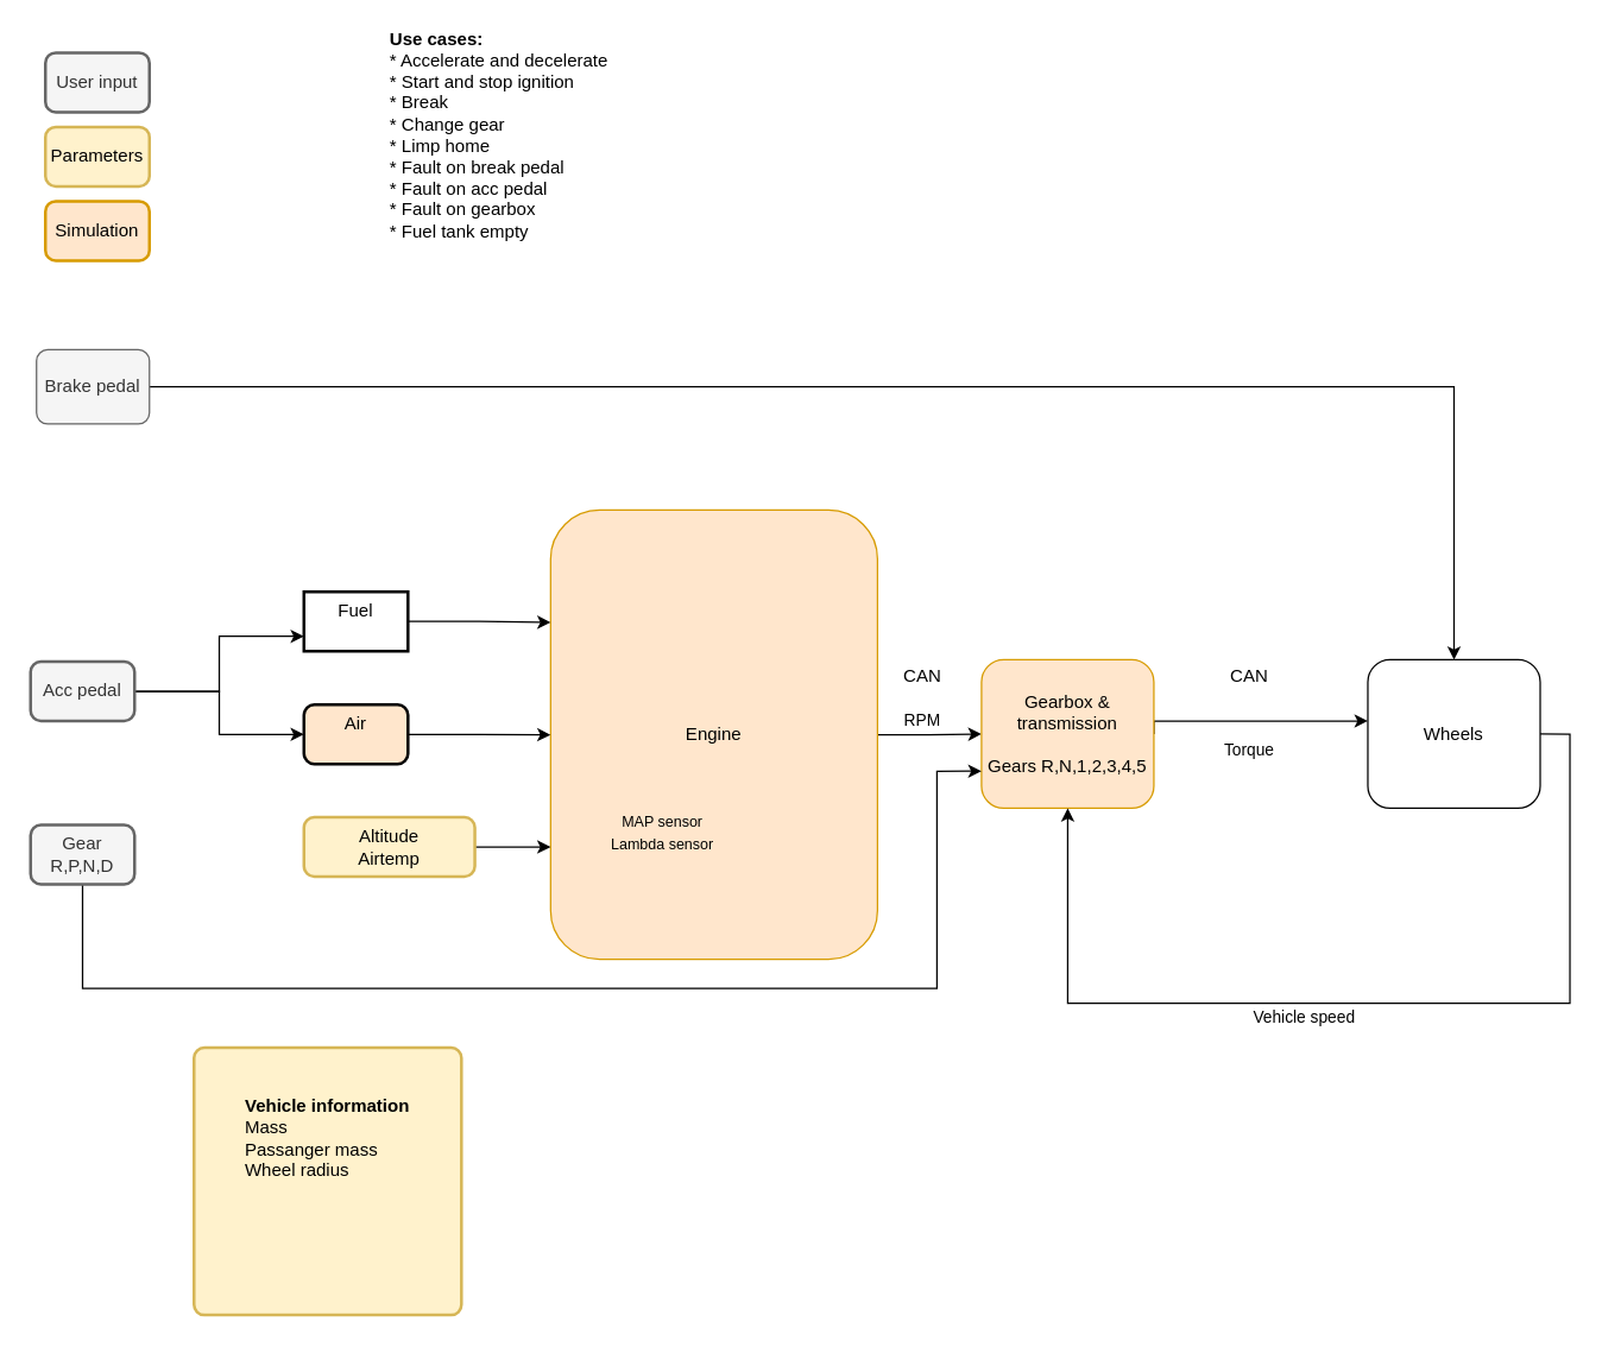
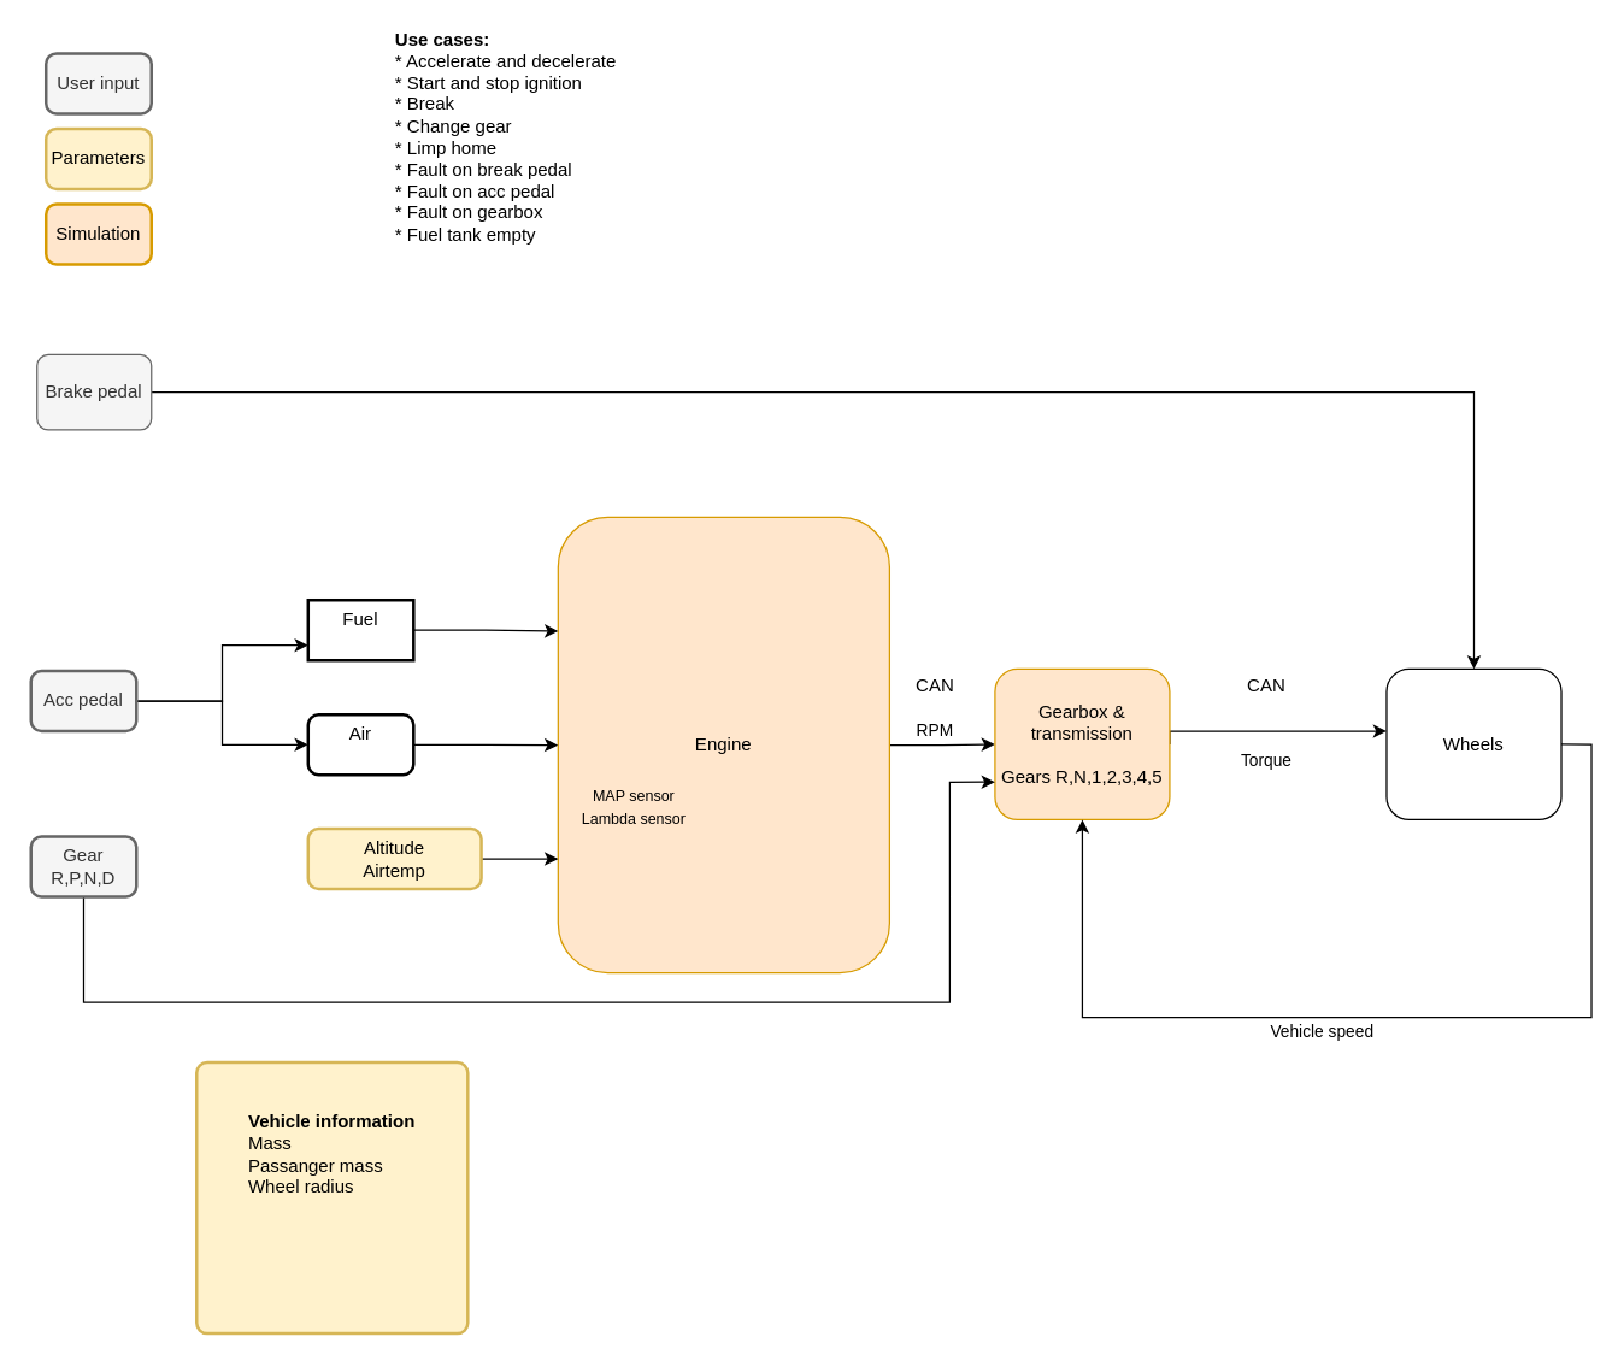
  <mxCell id="0" />
  <mxCell id="1" parent="0" />
  <mxCell id="2" style="edgeStyle=orthogonalEdgeStyle;rounded=0;orthogonalLoop=1;jettySize=auto;html=1;entryX=0;entryY=0.5;entryDx=0;entryDy=0;" edge="1" parent="1" source="4" target="13"><mxGeometry relative="1" as="geometry"><mxPoint x="630" y="495" as="targetPoint" /><Array as="points" /></mxGeometry></mxCell>
  <mxCell id="3" value="RPM" style="edgeLabel;html=1;align=center;verticalAlign=middle;resizable=0;points=[];" vertex="1" connectable="0" parent="2"><mxGeometry x="-0.173" y="-2" relative="1" as="geometry"><mxPoint y="-12" as="offset" /></mxGeometry></mxCell>
  <mxCell id="4" value="Engine" style="rounded=1;whiteSpace=wrap;html=1;fontSize=12;glass=0;strokeWidth=1;shadow=0;fillColor=#ffe6cc;strokeColor=#d79b00;" parent="1" vertex="1"><mxGeometry x="370" y="343" width="220" height="302.5" as="geometry" /></mxCell>
  <mxCell id="5" style="edgeStyle=orthogonalEdgeStyle;rounded=0;orthogonalLoop=1;jettySize=auto;html=1;entryX=0;entryY=0.25;entryDx=0;entryDy=0;" edge="1" parent="1" source="6" target="4"><mxGeometry relative="1" as="geometry"><mxPoint x="360" y="465" as="targetPoint" /></mxGeometry></mxCell>
  <mxCell id="6" value="&lt;div&gt;Fuel&lt;/div&gt;&lt;div&gt;&lt;br&gt;&lt;/div&gt;" style="whiteSpace=wrap;html=1;absoluteArcSize=1;arcSize=14;strokeWidth=2;rounded=0;" vertex="1" parent="1"><mxGeometry x="204" y="398" width="70" height="40" as="geometry" /></mxCell>
  <mxCell id="7" style="edgeStyle=orthogonalEdgeStyle;rounded=0;orthogonalLoop=1;jettySize=auto;html=1;entryX=0;entryY=0.75;entryDx=0;entryDy=0;exitX=1;exitY=0.5;exitDx=0;exitDy=0;" edge="1" parent="1" source="9" target="6"><mxGeometry relative="1" as="geometry" /></mxCell>
  <mxCell id="8" style="edgeStyle=orthogonalEdgeStyle;rounded=0;orthogonalLoop=1;jettySize=auto;html=1;exitX=1;exitY=0.5;exitDx=0;exitDy=0;" edge="1" parent="1" source="9" target="11"><mxGeometry relative="1" as="geometry" /></mxCell>
  <mxCell id="9" value="Acc pedal" style="rounded=1;whiteSpace=wrap;html=1;absoluteArcSize=1;arcSize=14;strokeWidth=2;fillColor=#f5f5f5;strokeColor=#666666;fontColor=#333333;" vertex="1" parent="1"><mxGeometry x="20" y="445" width="70" height="40" as="geometry" /></mxCell>
  <mxCell id="10" style="edgeStyle=orthogonalEdgeStyle;rounded=0;orthogonalLoop=1;jettySize=auto;html=1;" edge="1" parent="1" source="11" target="4"><mxGeometry relative="1" as="geometry" /></mxCell>
- <mxCell id="11" value="&lt;div&gt;Air&lt;/div&gt;&lt;div&gt;&lt;br&gt;&lt;/div&gt;" style="rounded=1;whiteSpace=wrap;html=1;absoluteArcSize=1;arcSize=14;strokeWidth=2;fillColor=#ffe6cc;" vertex="1" parent="1"><mxGeometry x="204" y="474" width="70" height="40" as="geometry" /></mxCell>
+ <mxCell id="11" value="&lt;div&gt;Air&lt;/div&gt;&lt;div&gt;&lt;br&gt;&lt;/div&gt;" style="rounded=1;whiteSpace=wrap;html=1;absoluteArcSize=1;arcSize=14;strokeWidth=2;" vertex="1" parent="1"><mxGeometry x="204" y="474" width="70" height="40" as="geometry" /></mxCell>
  <mxCell id="12" value="Torque" style="edgeStyle=orthogonalEdgeStyle;rounded=0;orthogonalLoop=1;jettySize=auto;html=1;exitX=1;exitY=0.5;exitDx=0;exitDy=0;" edge="1" parent="1" source="13" target="16"><mxGeometry x="-0.048" y="-20" relative="1" as="geometry"><mxPoint x="860" y="495" as="targetPoint" /><Array as="points"><mxPoint x="776" y="485" /></Array><mxPoint as="offset" /></mxGeometry></mxCell>
  <mxCell id="13" value="&lt;div&gt;Gearbox &amp;amp; transmission&lt;/div&gt;&lt;div&gt;&lt;br&gt;&lt;/div&gt;&lt;div&gt;Gears R,N,1,2,3,4,5&lt;br&gt;&lt;/div&gt;" style="rounded=1;whiteSpace=wrap;html=1;fontSize=12;glass=0;strokeWidth=1;shadow=0;fillColor=#ffe6cc;strokeColor=#d79b00;" vertex="1" parent="1"><mxGeometry x="660" y="443.75" width="116" height="100" as="geometry" /></mxCell>
  <mxCell id="14" style="edgeStyle=orthogonalEdgeStyle;rounded=0;orthogonalLoop=1;jettySize=auto;html=1;exitX=1;exitY=0.5;exitDx=0;exitDy=0;entryX=0.5;entryY=1;entryDx=0;entryDy=0;" edge="1" parent="1" source="16" target="13"><mxGeometry relative="1" as="geometry"><mxPoint x="910" y="695" as="targetPoint" /><Array as="points"><mxPoint x="1056" y="494" /><mxPoint x="1056" y="675" /><mxPoint x="718" y="675" /></Array></mxGeometry></mxCell>
  <mxCell id="15" value="Vehicle speed" style="edgeLabel;html=1;align=center;verticalAlign=middle;resizable=0;points=[];" vertex="1" connectable="0" parent="14"><mxGeometry x="0.136" y="-1" relative="1" as="geometry"><mxPoint y="10" as="offset" /></mxGeometry></mxCell>
  <mxCell id="16" value="Wheels" style="rounded=1;whiteSpace=wrap;html=1;fontSize=12;glass=0;strokeWidth=1;shadow=0;" vertex="1" parent="1"><mxGeometry x="920" y="443.75" width="116" height="100" as="geometry" /></mxCell>
  <mxCell id="17" style="edgeStyle=orthogonalEdgeStyle;rounded=0;orthogonalLoop=1;jettySize=auto;html=1;" edge="1" parent="1" source="18" target="16"><mxGeometry relative="1" as="geometry" /></mxCell>
  <mxCell id="18" value="Brake pedal" style="rounded=1;whiteSpace=wrap;html=1;fontSize=12;glass=0;strokeWidth=1;shadow=0;fillColor=#f5f5f5;strokeColor=#666666;fontColor=#333333;" vertex="1" parent="1"><mxGeometry x="24" y="235" width="76" height="50" as="geometry" /></mxCell>
  <mxCell id="19" style="edgeStyle=orthogonalEdgeStyle;rounded=0;orthogonalLoop=1;jettySize=auto;html=1;entryX=0;entryY=0.75;entryDx=0;entryDy=0;" edge="1" parent="1" source="20" target="13"><mxGeometry relative="1" as="geometry"><Array as="points"><mxPoint x="55" y="665" /><mxPoint x="630" y="665" /><mxPoint x="630" y="519" /></Array></mxGeometry></mxCell>
  <mxCell id="20" value="&lt;div&gt;Gear&lt;/div&gt;&lt;div&gt;R,P,N,D&lt;br&gt;&lt;/div&gt;" style="rounded=1;whiteSpace=wrap;html=1;absoluteArcSize=1;arcSize=14;strokeWidth=2;fillColor=#f5f5f5;strokeColor=#666666;fontColor=#333333;" vertex="1" parent="1"><mxGeometry x="20" y="555" width="70" height="40" as="geometry" /></mxCell>
  <mxCell id="21" style="edgeStyle=orthogonalEdgeStyle;rounded=0;orthogonalLoop=1;jettySize=auto;html=1;entryX=0;entryY=0.75;entryDx=0;entryDy=0;" edge="1" parent="1" source="22" target="4"><mxGeometry relative="1" as="geometry" /></mxCell>
  <mxCell id="22" value="&lt;div&gt;Altitude&lt;/div&gt;&lt;div&gt;Airtemp&lt;br&gt;&lt;/div&gt;" style="rounded=1;whiteSpace=wrap;html=1;absoluteArcSize=1;arcSize=14;strokeWidth=2;fillColor=#fff2cc;strokeColor=#d6b656;" vertex="1" parent="1"><mxGeometry x="204" y="549.75" width="115" height="40" as="geometry" /></mxCell>
  <mxCell id="23" value="&lt;div&gt;&lt;b&gt;Vehicle information&lt;/b&gt;&lt;/div&gt;&lt;div align=&quot;left&quot;&gt;Mass&lt;/div&gt;&lt;div align=&quot;left&quot;&gt;Passanger mass&lt;br&gt;&lt;/div&gt;&lt;div align=&quot;left&quot;&gt;Wheel radius&lt;/div&gt;&lt;div&gt;&lt;br&gt;&lt;/div&gt;&lt;div&gt;&lt;br&gt;&lt;/div&gt;&lt;div&gt;&lt;br&gt;&lt;b&gt;&lt;/b&gt;&lt;/div&gt;&lt;div&gt;&lt;br&gt;&lt;/div&gt;" style="rounded=1;whiteSpace=wrap;html=1;absoluteArcSize=1;arcSize=14;strokeWidth=2;fillColor=#fff2cc;strokeColor=#d6b656;" vertex="1" parent="1"><mxGeometry x="130" y="705" width="180" height="180" as="geometry" /></mxCell>
  <mxCell id="24" value="User input" style="rounded=1;whiteSpace=wrap;html=1;absoluteArcSize=1;arcSize=14;strokeWidth=2;fillColor=#f5f5f5;strokeColor=#666666;fontColor=#333333;" vertex="1" parent="1"><mxGeometry x="30" y="35" width="70" height="40" as="geometry" /></mxCell>
  <mxCell id="25" value="Parameters" style="rounded=1;whiteSpace=wrap;html=1;absoluteArcSize=1;arcSize=14;strokeWidth=2;fillColor=#fff2cc;strokeColor=#d6b656;" vertex="1" parent="1"><mxGeometry x="30" y="85" width="70" height="40" as="geometry" /></mxCell>
- <mxCell id="26" value="&lt;div&gt;&lt;font style=&quot;font-size: 10px&quot;&gt;MAP sensor&lt;/font&gt;&lt;/div&gt;&lt;div&gt;&lt;font style=&quot;font-size: 10px&quot;&gt;Lambda sensor&lt;br&gt;&lt;/font&gt;&lt;/div&gt;" style="text;html=1;align=center;verticalAlign=middle;resizable=0;points=[];autosize=1;" vertex="1" parent="1"><mxGeometry x="400" y="539.75" width="90" height="40" as="geometry" /></mxCell>
+ <mxCell id="26" value="&lt;div&gt;&lt;font style=&quot;font-size: 10px&quot;&gt;MAP sensor&lt;/font&gt;&lt;/div&gt;&lt;div&gt;&lt;font style=&quot;font-size: 10px&quot;&gt;Lambda sensor&lt;br&gt;&lt;/font&gt;&lt;/div&gt;" style="text;html=1;align=center;verticalAlign=middle;resizable=0;points=[];autosize=1;" vertex="1" parent="1"><mxGeometry x="375" y="514.75" width="90" height="40" as="geometry" /></mxCell>
  <mxCell id="27" value="Simulation" style="rounded=1;whiteSpace=wrap;html=1;absoluteArcSize=1;arcSize=14;strokeWidth=2;fillColor=#ffe6cc;strokeColor=#d79b00;" vertex="1" parent="1"><mxGeometry x="30" y="135" width="70" height="40" as="geometry" /></mxCell>
  <mxCell id="28" value="CAN" style="text;html=1;align=center;verticalAlign=middle;resizable=0;points=[];autosize=1;" vertex="1" parent="1"><mxGeometry x="820" y="445" width="40" height="20" as="geometry" /></mxCell>
  <mxCell id="29" value="CAN" style="text;html=1;align=center;verticalAlign=middle;resizable=0;points=[];autosize=1;" vertex="1" parent="1"><mxGeometry x="600" y="445" width="40" height="20" as="geometry" /></mxCell>
  <mxCell id="30" value="&lt;div align=&quot;left&quot;&gt;&lt;b&gt;Use cases:&lt;/b&gt;&lt;/div&gt;&lt;div align=&quot;left&quot;&gt;* Accelerate and decelerate&lt;/div&gt;&lt;div align=&quot;left&quot;&gt;* Start and stop ignition&lt;/div&gt;&lt;div align=&quot;left&quot;&gt;* Break&lt;/div&gt;&lt;div align=&quot;left&quot;&gt;* Change gear&lt;/div&gt;&lt;div align=&quot;left&quot;&gt;* Limp home&lt;br&gt;&lt;/div&gt;&lt;div align=&quot;left&quot;&gt;* Fault on break pedal&lt;/div&gt;&lt;div align=&quot;left&quot;&gt;* Fault on acc pedal&lt;/div&gt;&lt;div align=&quot;left&quot;&gt;* Fault on gearbox&lt;br&gt;&lt;/div&gt;&lt;div align=&quot;left&quot;&gt;* Fuel tank empty&lt;/div&gt;&lt;div align=&quot;left&quot;&gt;&lt;br&gt;&lt;/div&gt;&lt;div align=&quot;left&quot;&gt;&lt;br&gt;&lt;/div&gt;" style="text;html=1;align=center;verticalAlign=middle;resizable=0;points=[];autosize=1;" vertex="1" parent="1"><mxGeometry x="245" y="20" width="180" height="170" as="geometry" /></mxCell>
